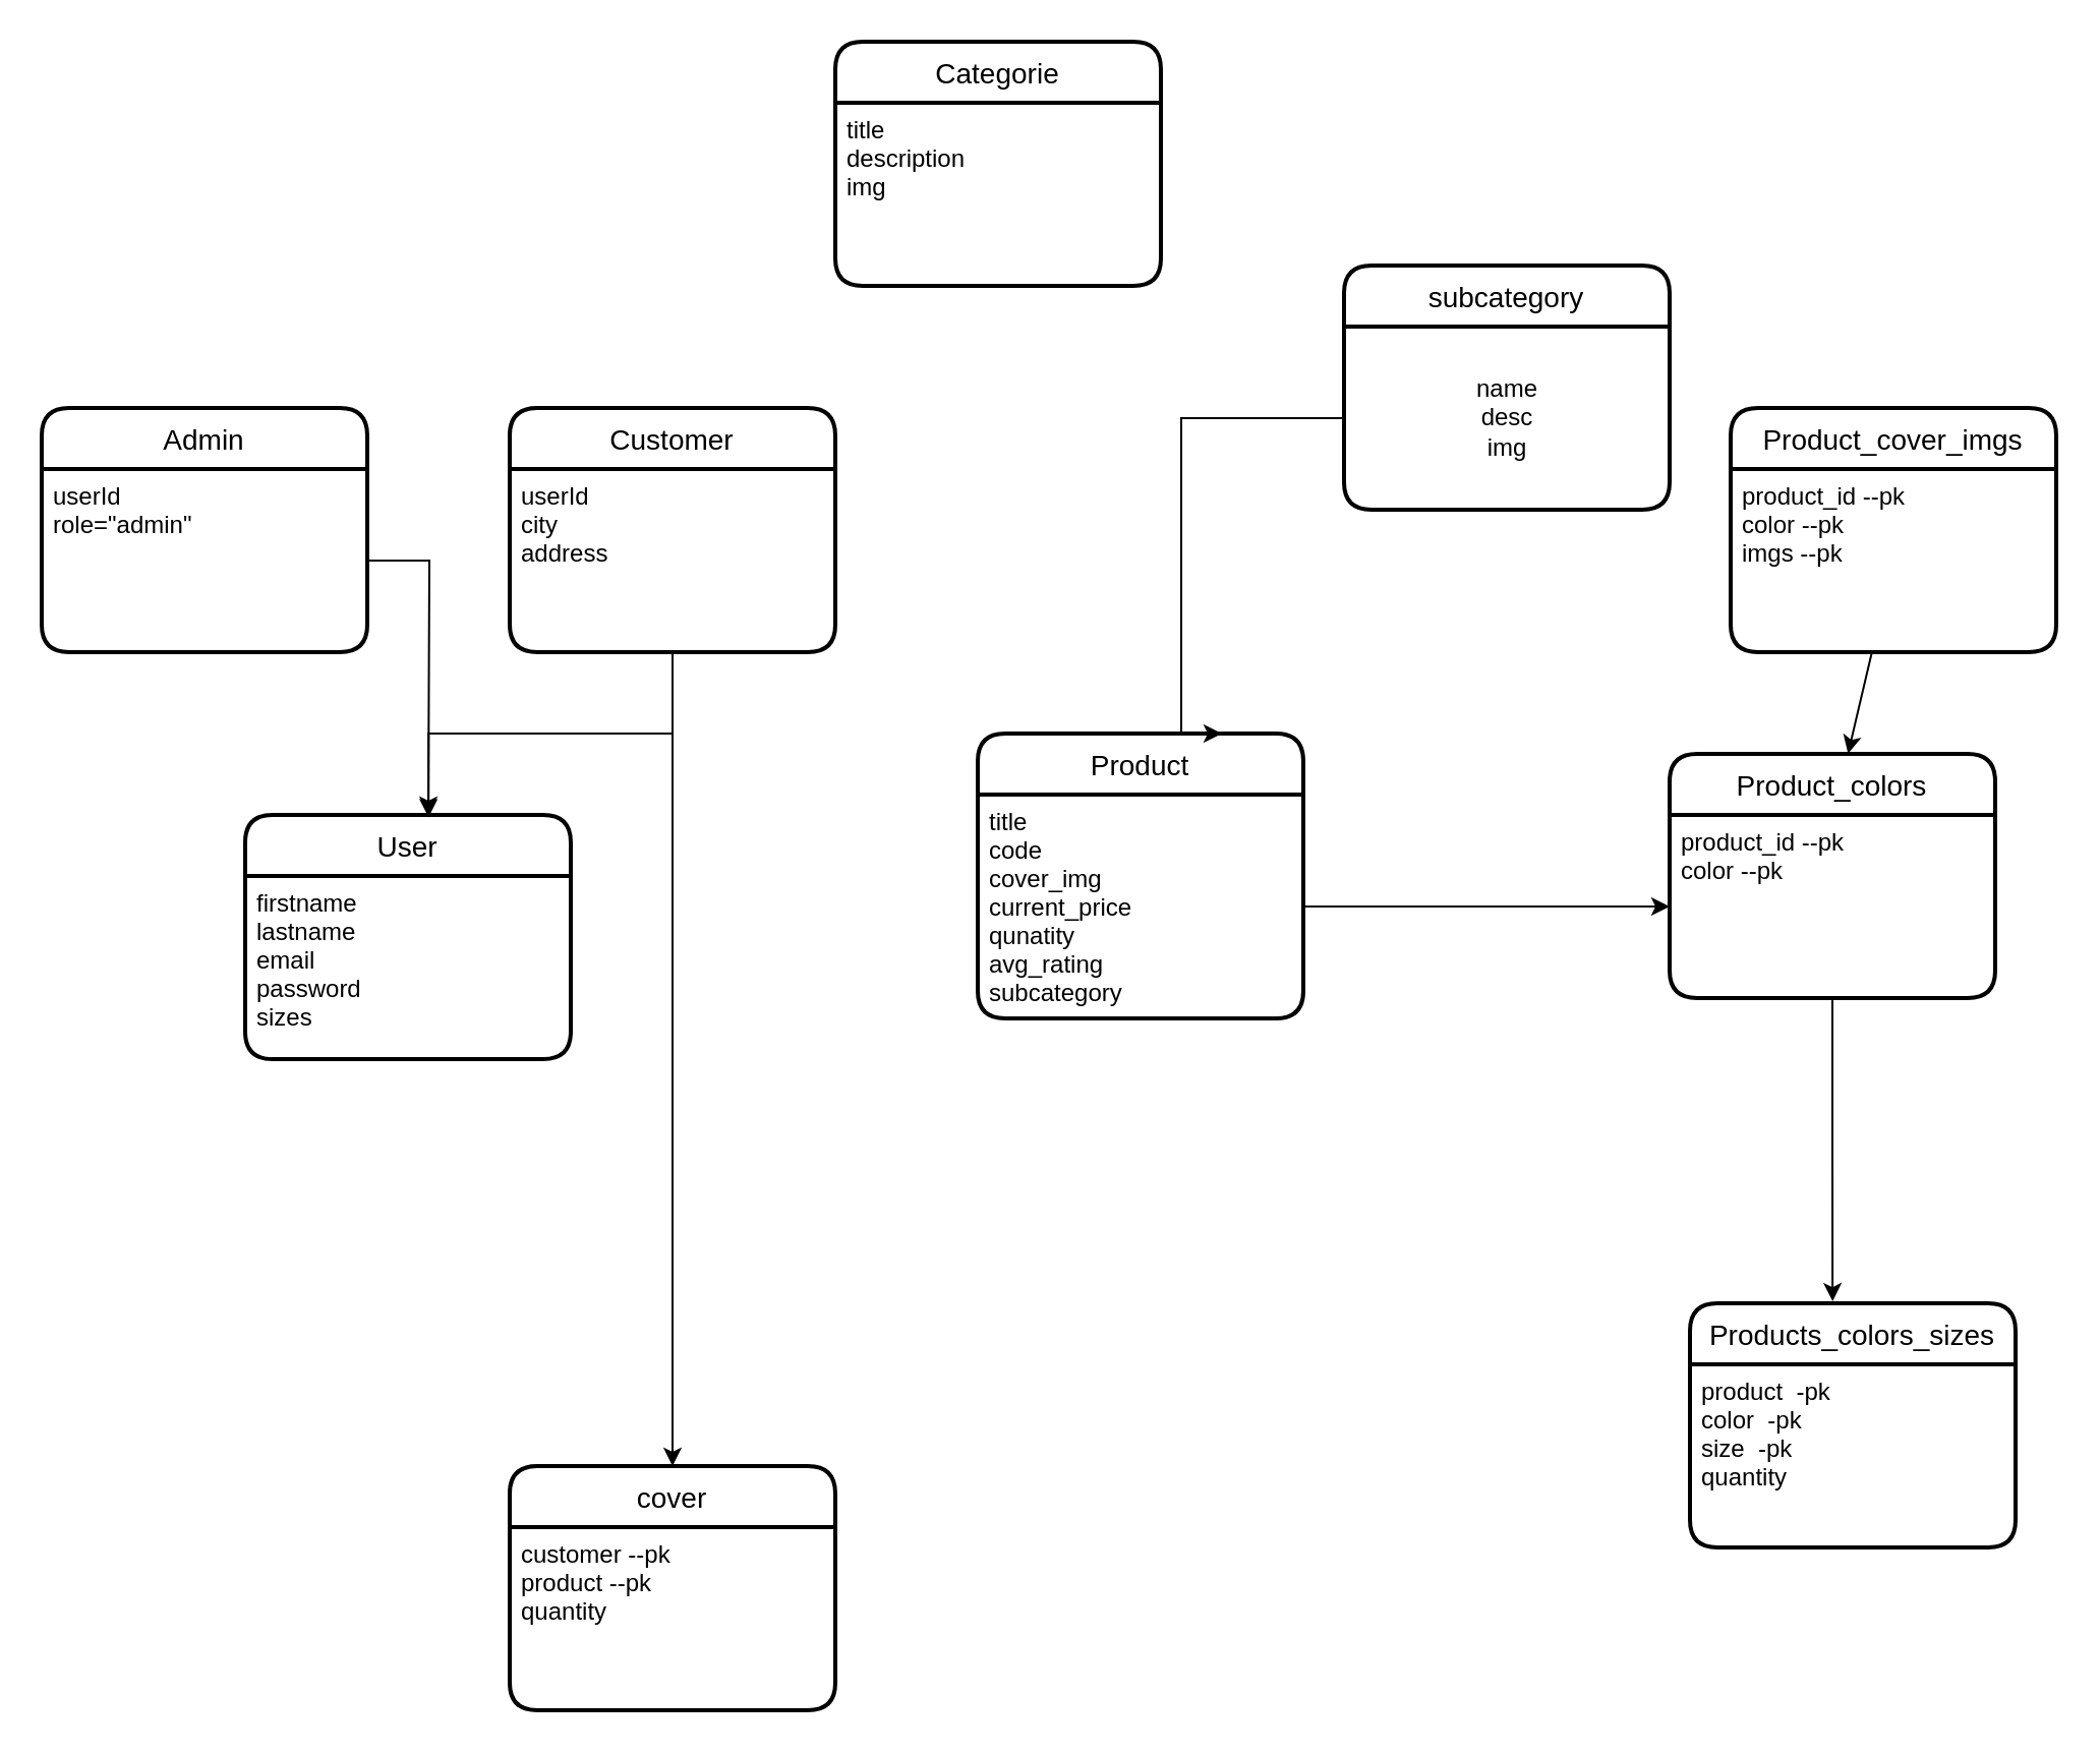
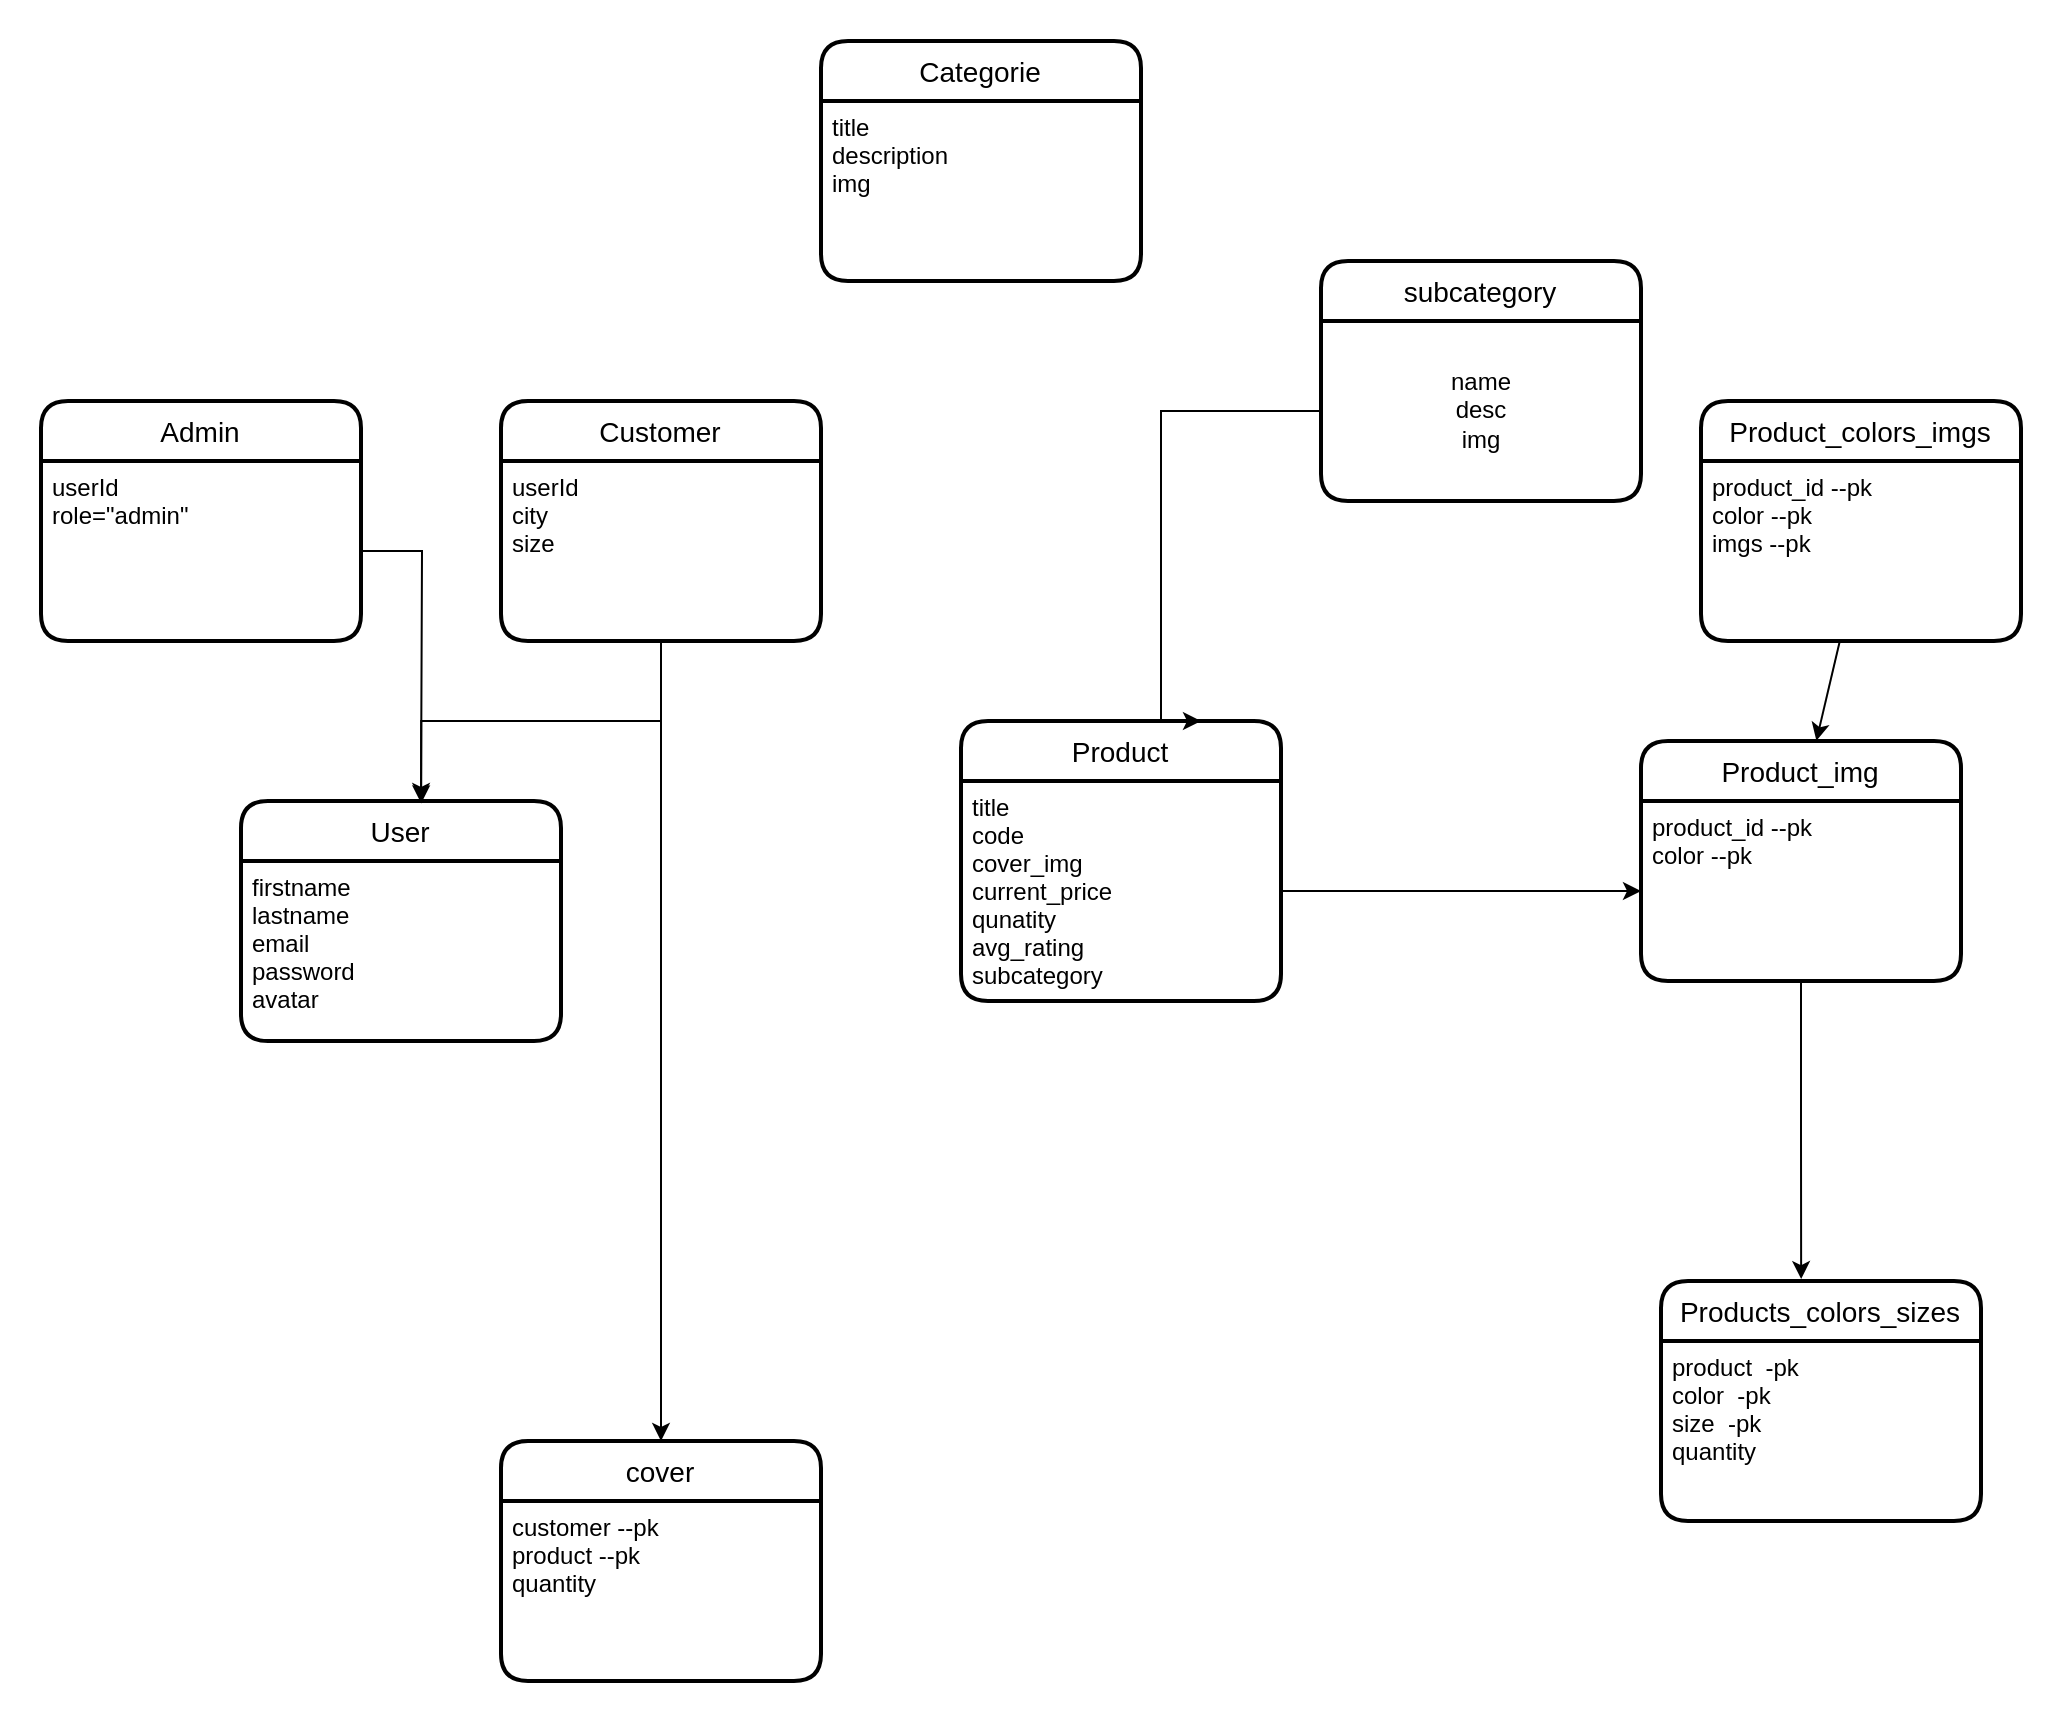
  <mxCell id="0" />
  <mxCell id="1" parent="0" />
  <mxCell id="2" value="User" style="swimlane;childLayout=stackLayout;horizontal=1;startSize=30;horizontalStack=0;rounded=1;fontSize=14;fontStyle=0;strokeWidth=2;resizeParent=0;resizeLast=1;shadow=0;dashed=0;align=center;" parent="1" vertex="1"><mxGeometry x="120" y="400" width="160" height="120" as="geometry" /></mxCell>
- <mxCell id="3" value="firstname&#10;lastname&#10;email&#10;password&#10;sizes" style="align=left;strokeColor=none;fillColor=none;spacingLeft=4;fontSize=12;verticalAlign=top;resizable=0;rotatable=0;part=1;" parent="2" vertex="1"><mxGeometry y="30" width="160" height="90" as="geometry" /></mxCell>
+ <mxCell id="3" value="firstname&#10;lastname&#10;email&#10;password&#10;avatar" style="align=left;strokeColor=none;fillColor=none;spacingLeft=4;fontSize=12;verticalAlign=top;resizable=0;rotatable=0;part=1;" parent="2" vertex="1"><mxGeometry y="30" width="160" height="90" as="geometry" /></mxCell>
  <mxCell id="4" value="Product" style="swimlane;childLayout=stackLayout;horizontal=1;startSize=30;horizontalStack=0;rounded=1;fontSize=14;fontStyle=0;strokeWidth=2;resizeParent=0;resizeLast=1;shadow=0;dashed=0;align=center;" parent="1" vertex="1"><mxGeometry x="480" y="360" width="160" height="140" as="geometry" /></mxCell>
  <mxCell id="5" value="title&#10;code&#10;cover_img&#10;current_price&#10;qunatity&#10;avg_rating&#10;subcategory" style="align=left;strokeColor=none;fillColor=none;spacingLeft=4;fontSize=12;verticalAlign=top;resizable=0;rotatable=0;part=1;" parent="4" vertex="1"><mxGeometry y="30" width="160" height="110" as="geometry" /></mxCell>
- <mxCell id="6" value="Product_colors" style="swimlane;childLayout=stackLayout;horizontal=1;startSize=30;horizontalStack=0;rounded=1;fontSize=14;fontStyle=0;strokeWidth=2;resizeParent=0;resizeLast=1;shadow=0;dashed=0;align=center;" parent="1" vertex="1"><mxGeometry x="820" y="370" width="160" height="120" as="geometry" /></mxCell>
+ <mxCell id="6" value="Product_img" style="swimlane;childLayout=stackLayout;horizontal=1;startSize=30;horizontalStack=0;rounded=1;fontSize=14;fontStyle=0;strokeWidth=2;resizeParent=0;resizeLast=1;shadow=0;dashed=0;align=center;" parent="1" vertex="1"><mxGeometry x="820" y="370" width="160" height="120" as="geometry" /></mxCell>
  <mxCell id="7" value="product_id --pk&#10;color --pk&#10;" style="align=left;strokeColor=none;fillColor=none;spacingLeft=4;fontSize=12;verticalAlign=top;resizable=0;rotatable=0;part=1;" parent="6" vertex="1"><mxGeometry y="30" width="160" height="90" as="geometry" /></mxCell>
  <mxCell id="8" value="" style="edgeStyle=orthogonalEdgeStyle;rounded=0;orthogonalLoop=1;jettySize=auto;html=1;" parent="1" source="5" target="7" edge="1"><mxGeometry relative="1" as="geometry" /></mxCell>
  <mxCell id="9" value="Products_colors_sizes" style="swimlane;childLayout=stackLayout;horizontal=1;startSize=30;horizontalStack=0;rounded=1;fontSize=14;fontStyle=0;strokeWidth=2;resizeParent=0;resizeLast=1;shadow=0;dashed=0;align=center;" parent="1" vertex="1"><mxGeometry x="830" y="640" width="160" height="120" as="geometry" /></mxCell>
  <mxCell id="10" value="product  -pk&#10;color  -pk&#10;size  -pk&#10;quantity" style="align=left;strokeColor=none;fillColor=none;spacingLeft=4;fontSize=12;verticalAlign=top;resizable=0;rotatable=0;part=1;" parent="9" vertex="1"><mxGeometry y="30" width="160" height="90" as="geometry" /></mxCell>
  <mxCell id="11" value="Categorie" style="swimlane;childLayout=stackLayout;horizontal=1;startSize=30;horizontalStack=0;rounded=1;fontSize=14;fontStyle=0;strokeWidth=2;resizeParent=0;resizeLast=1;shadow=0;dashed=0;align=center;" parent="1" vertex="1"><mxGeometry x="410" y="20" width="160" height="120" as="geometry" /></mxCell>
  <mxCell id="12" value="title&#10;description&#10;img" style="align=left;strokeColor=none;fillColor=none;spacingLeft=4;fontSize=12;verticalAlign=top;resizable=0;rotatable=0;part=1;" parent="11" vertex="1"><mxGeometry y="30" width="160" height="90" as="geometry" /></mxCell>
  <mxCell id="13" style="edgeStyle=orthogonalEdgeStyle;rounded=0;orthogonalLoop=1;jettySize=auto;html=1;entryX=0.438;entryY=-0.008;entryDx=0;entryDy=0;entryPerimeter=0;" parent="1" source="7" target="9" edge="1"><mxGeometry relative="1" as="geometry" /></mxCell>
  <mxCell id="14" value="cover" style="swimlane;childLayout=stackLayout;horizontal=1;startSize=30;horizontalStack=0;rounded=1;fontSize=14;fontStyle=0;strokeWidth=2;resizeParent=0;resizeLast=1;shadow=0;dashed=0;align=center;" parent="1" vertex="1"><mxGeometry x="250" y="720" width="160" height="120" as="geometry" /></mxCell>
  <mxCell id="15" value="customer --pk&#10;product --pk&#10;quantity&#10;" style="align=left;strokeColor=none;fillColor=none;spacingLeft=4;fontSize=12;verticalAlign=top;resizable=0;rotatable=0;part=1;" parent="14" vertex="1"><mxGeometry y="30" width="160" height="90" as="geometry" /></mxCell>
  <mxCell id="16" value="Admin" style="swimlane;childLayout=stackLayout;horizontal=1;startSize=30;horizontalStack=0;rounded=1;fontSize=14;fontStyle=0;strokeWidth=2;resizeParent=0;resizeLast=1;shadow=0;dashed=0;align=center;" parent="1" vertex="1"><mxGeometry x="20" y="200" width="160" height="120" as="geometry" /></mxCell>
  <mxCell id="17" value="userId&#10;role=&quot;admin&quot;" style="align=left;strokeColor=none;fillColor=none;spacingLeft=4;fontSize=12;verticalAlign=top;resizable=0;rotatable=0;part=1;" parent="16" vertex="1"><mxGeometry y="30" width="160" height="90" as="geometry" /></mxCell>
  <mxCell id="18" value="Customer" style="swimlane;childLayout=stackLayout;horizontal=1;startSize=30;horizontalStack=0;rounded=1;fontSize=14;fontStyle=0;strokeWidth=2;resizeParent=0;resizeLast=1;shadow=0;dashed=0;align=center;" parent="1" vertex="1"><mxGeometry x="250" y="200" width="160" height="120" as="geometry" /></mxCell>
- <mxCell id="19" value="userId&#10;city&#10;address&#10;" style="align=left;strokeColor=none;fillColor=none;spacingLeft=4;fontSize=12;verticalAlign=top;resizable=0;rotatable=0;part=1;" parent="18" vertex="1"><mxGeometry y="30" width="160" height="90" as="geometry" /></mxCell>
+ <mxCell id="19" value="userId&#10;city&#10;size&#10;" style="align=left;strokeColor=none;fillColor=none;spacingLeft=4;fontSize=12;verticalAlign=top;resizable=0;rotatable=0;part=1;" parent="18" vertex="1"><mxGeometry y="30" width="160" height="90" as="geometry" /></mxCell>
  <mxCell id="20" value="subcategory" style="swimlane;childLayout=stackLayout;horizontal=1;startSize=30;horizontalStack=0;rounded=1;fontSize=14;fontStyle=0;strokeWidth=2;resizeParent=0;resizeLast=1;shadow=0;dashed=0;align=center;" parent="1" vertex="1"><mxGeometry x="660" y="130" width="160" height="120" as="geometry" /></mxCell>
  <mxCell id="21" value="name&lt;br&gt;desc&lt;br&gt;img" style="text;html=1;align=center;verticalAlign=middle;resizable=0;points=[];autosize=1;strokeColor=none;fillColor=none;" parent="20" vertex="1"><mxGeometry y="30" width="160" height="90" as="geometry" /></mxCell>
  <mxCell id="22" style="edgeStyle=orthogonalEdgeStyle;rounded=0;orthogonalLoop=1;jettySize=auto;html=1;entryX=0.75;entryY=0;entryDx=0;entryDy=0;" parent="1" source="21" target="4" edge="1"><mxGeometry relative="1" as="geometry"><Array as="points"><mxPoint x="580" y="205" /><mxPoint x="580" y="360" /></Array></mxGeometry></mxCell>
  <mxCell id="23" style="edgeStyle=orthogonalEdgeStyle;rounded=0;orthogonalLoop=1;jettySize=auto;html=1;entryX=0.5;entryY=0;entryDx=0;entryDy=0;" parent="1" source="19" target="14" edge="1"><mxGeometry relative="1" as="geometry"><Array as="points"><mxPoint x="330" y="690" /></Array></mxGeometry></mxCell>
  <mxCell id="24" style="edgeStyle=orthogonalEdgeStyle;rounded=0;orthogonalLoop=1;jettySize=auto;html=1;entryX=0.563;entryY=0.01;entryDx=0;entryDy=0;entryPerimeter=0;" parent="1" source="19" target="2" edge="1"><mxGeometry relative="1" as="geometry" /></mxCell>
  <mxCell id="25" style="edgeStyle=orthogonalEdgeStyle;rounded=0;orthogonalLoop=1;jettySize=auto;html=1;" parent="1" source="17" edge="1"><mxGeometry relative="1" as="geometry"><mxPoint x="210" y="400" as="targetPoint" /></mxGeometry></mxCell>
- <mxCell id="26" value="Product_cover_imgs" style="swimlane;childLayout=stackLayout;horizontal=1;startSize=30;horizontalStack=0;rounded=1;fontSize=14;fontStyle=0;strokeWidth=2;resizeParent=0;resizeLast=1;shadow=0;dashed=0;align=center;" vertex="1" parent="1"><mxGeometry x="850" y="200" width="160" height="120" as="geometry" /></mxCell>
+ <mxCell id="26" value="Product_colors_imgs" style="swimlane;childLayout=stackLayout;horizontal=1;startSize=30;horizontalStack=0;rounded=1;fontSize=14;fontStyle=0;strokeWidth=2;resizeParent=0;resizeLast=1;shadow=0;dashed=0;align=center;" vertex="1" parent="1"><mxGeometry x="850" y="200" width="160" height="120" as="geometry" /></mxCell>
  <mxCell id="27" value="product_id --pk&#10;color --pk&#10;imgs --pk&#10;" style="align=left;strokeColor=none;fillColor=none;spacingLeft=4;fontSize=12;verticalAlign=top;resizable=0;rotatable=0;part=1;" vertex="1" parent="26"><mxGeometry y="30" width="160" height="90" as="geometry" /></mxCell>
  <mxCell id="28" style="edgeStyle=none;html=1;entryX=0.548;entryY=-0.001;entryDx=0;entryDy=0;entryPerimeter=0;" edge="1" parent="1" source="27" target="6"><mxGeometry relative="1" as="geometry" /></mxCell>
